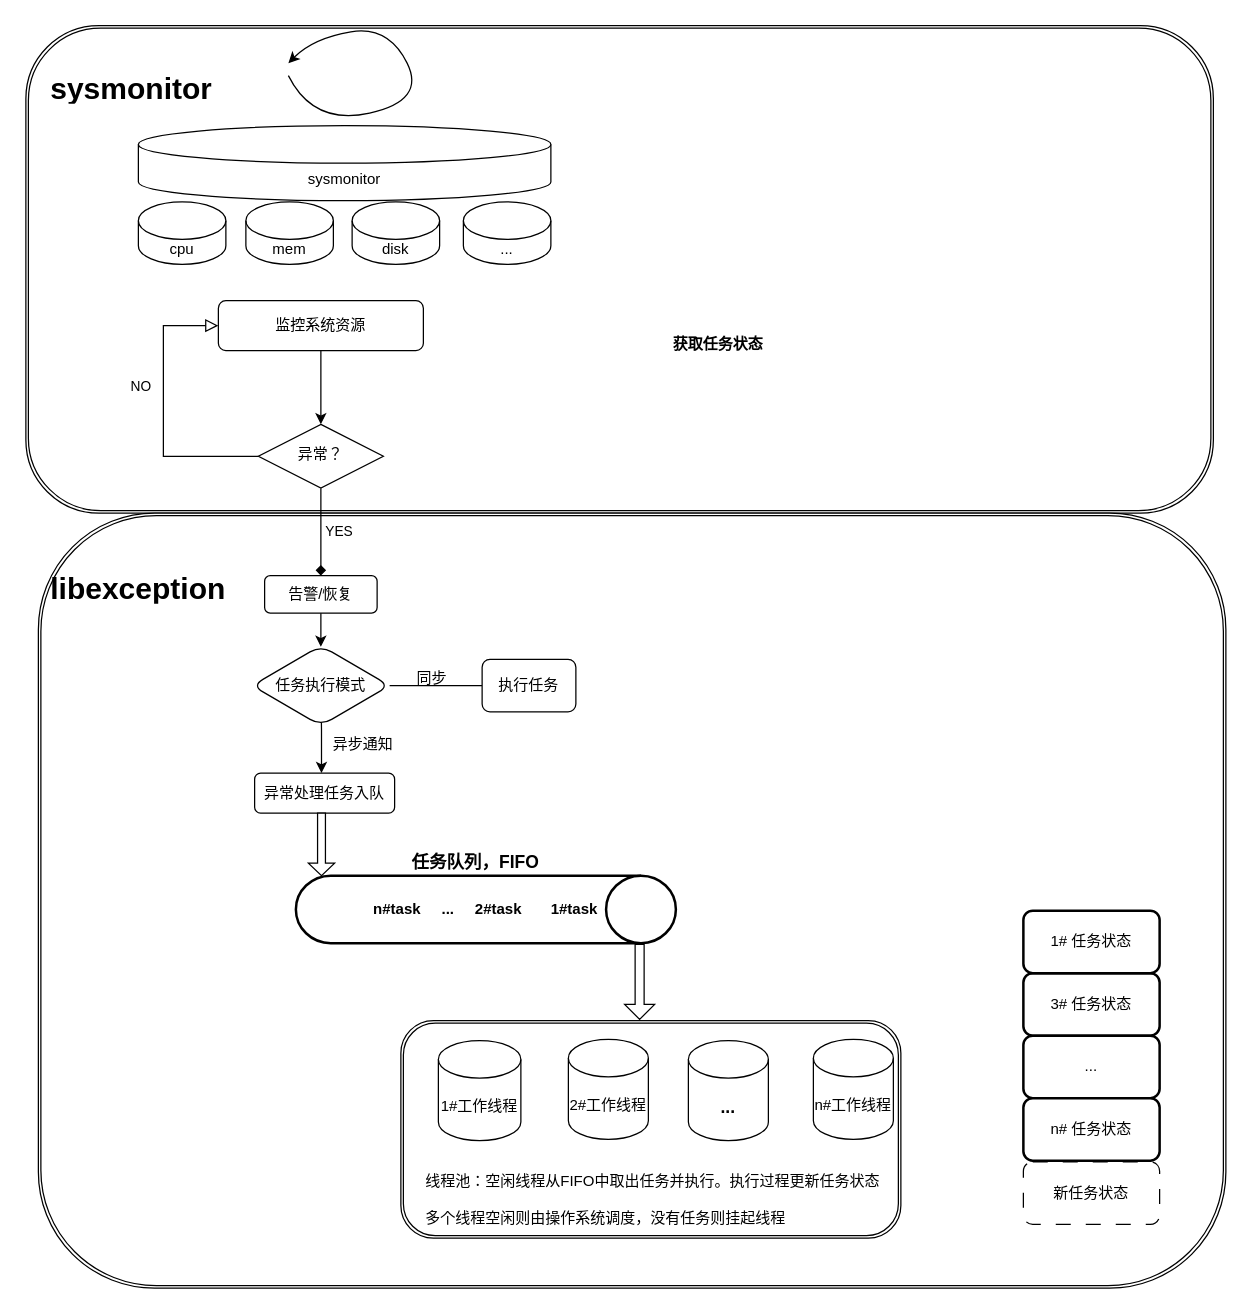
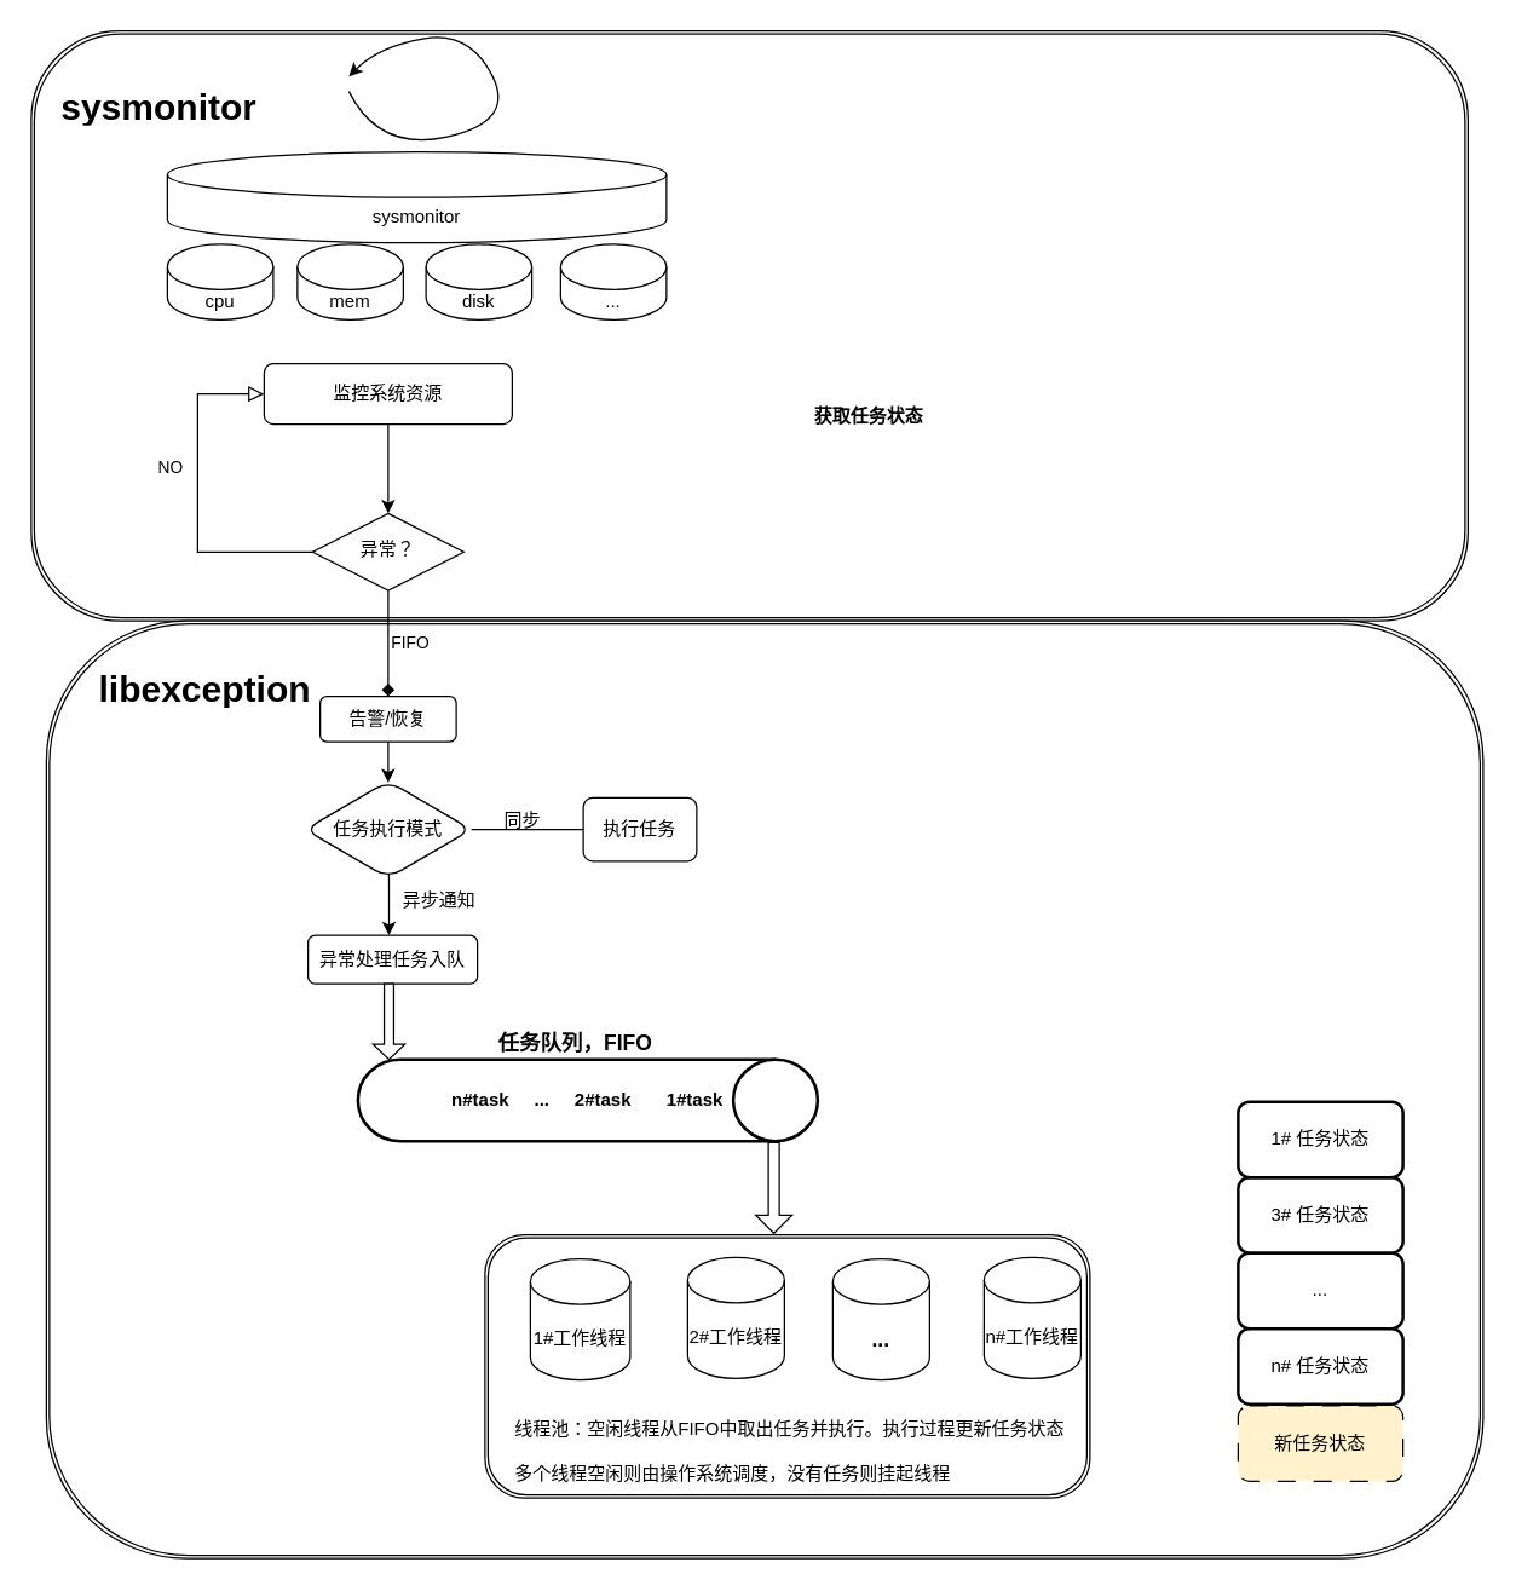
  <mxCell id="0" />
  <mxCell id="1" parent="0" />
  <mxCell id="2" value="" style="shape=ext;double=1;rounded=1;whiteSpace=wrap;html=1;" vertex="1" parent="1"><mxGeometry x="714" y="610" width="120" height="80" as="geometry" /></mxCell>
  <mxCell id="3" value="" style="shape=ext;double=1;rounded=1;whiteSpace=wrap;html=1;" vertex="1" parent="1"><mxGeometry x="800" y="680" width="160" height="310" as="geometry" /></mxCell>
  <mxCell id="4" value="" style="shape=ext;double=1;rounded=1;whiteSpace=wrap;html=1;" vertex="1" parent="1"><mxGeometry x="796" y="687" width="154" height="313" as="geometry" /></mxCell>
  <mxCell id="5" value="" style="shape=ext;double=1;rounded=1;whiteSpace=wrap;html=1;" vertex="1" parent="1"><mxGeometry x="797" y="710" width="143" height="280" as="geometry" /></mxCell>
  <mxCell id="6" value="" style="shape=ext;double=1;rounded=1;whiteSpace=wrap;html=1;" vertex="1" parent="1"><mxGeometry x="20" y="20" width="950" height="390" as="geometry" /></mxCell>
  <mxCell id="7" value="" style="shape=ext;double=1;rounded=1;whiteSpace=wrap;html=1;" vertex="1" parent="1"><mxGeometry x="30" y="410" width="950" height="620" as="geometry" /></mxCell>
  <mxCell id="8" value="" style="shape=ext;double=1;rounded=1;whiteSpace=wrap;html=1;" vertex="1" parent="1"><mxGeometry x="320" y="816" width="400" height="174" as="geometry" /></mxCell>
  <mxCell id="9" value="sysmonitor" style="shape=cylinder3;whiteSpace=wrap;html=1;boundedLbl=1;backgroundOutline=1;size=15;" vertex="1" parent="1"><mxGeometry x="110" y="100" width="330" height="60" as="geometry" /></mxCell>
  <mxCell id="10" value="cpu" style="shape=cylinder3;whiteSpace=wrap;html=1;boundedLbl=1;backgroundOutline=1;size=15;" vertex="1" parent="1"><mxGeometry x="110" y="161" width="70" height="50" as="geometry" /></mxCell>
  <mxCell id="11" value="mem" style="shape=cylinder3;whiteSpace=wrap;html=1;boundedLbl=1;backgroundOutline=1;size=15;" vertex="1" parent="1"><mxGeometry x="196" y="161" width="70" height="50" as="geometry" /></mxCell>
  <mxCell id="12" value="..." style="shape=cylinder3;whiteSpace=wrap;html=1;boundedLbl=1;backgroundOutline=1;size=15;" vertex="1" parent="1"><mxGeometry x="370" y="161" width="70" height="50" as="geometry" /></mxCell>
  <mxCell id="13" value="disk" style="shape=cylinder3;whiteSpace=wrap;html=1;boundedLbl=1;backgroundOutline=1;size=15;" vertex="1" parent="1"><mxGeometry x="281" y="161" width="70" height="50" as="geometry" /></mxCell>
  <mxCell id="14" value="" style="curved=1;endArrow=classic;html=1;rounded=0;" edge="1" parent="1"><mxGeometry width="50" height="50" relative="1" as="geometry"><mxPoint x="230" y="60" as="sourcePoint" /><mxPoint x="230" y="50" as="targetPoint" /><Array as="points"><mxPoint x="250" y="100" /><mxPoint x="340" y="80" /><mxPoint x="310" y="20" /><mxPoint x="250" y="30" /></Array></mxGeometry></mxCell>
  <mxCell id="15" value="" style="edgeStyle=orthogonalEdgeStyle;rounded=0;orthogonalLoop=1;jettySize=auto;html=1;" edge="1" parent="1" source="16" target="19"><mxGeometry relative="1" as="geometry" /></mxCell>
  <mxCell id="16" value="监控系统资源" style="rounded=1;whiteSpace=wrap;html=1;fontSize=12;glass=0;strokeWidth=1;shadow=0;" vertex="1" parent="1"><mxGeometry x="174" y="240" width="164" height="40" as="geometry" /></mxCell>
  <mxCell id="17" value="NO" style="edgeStyle=orthogonalEdgeStyle;rounded=0;html=1;jettySize=auto;orthogonalLoop=1;fontSize=11;endArrow=block;endFill=0;endSize=8;strokeWidth=1;shadow=0;labelBackgroundColor=none;entryX=0;entryY=0.5;entryDx=0;entryDy=0;" edge="1" parent="1" source="19" target="16"><mxGeometry x="0.172" y="18" relative="1" as="geometry"><mxPoint as="offset" /><mxPoint x="390" y="260" as="targetPoint" /><Array as="points"><mxPoint x="130" y="365" /><mxPoint x="130" y="260" /></Array></mxGeometry></mxCell>
  <mxCell id="18" value="" style="edgeStyle=orthogonalEdgeStyle;rounded=0;orthogonalLoop=1;jettySize=auto;html=1;entryX=0.5;entryY=0;entryDx=0;entryDy=0;endArrow=diamond;" edge="1" parent="1" source="19" target="21"><mxGeometry relative="1" as="geometry"><mxPoint x="255" y="501" as="targetPoint" /></mxGeometry></mxCell>
  <mxCell id="19" value="异常？" style="rhombus;whiteSpace=wrap;html=1;shadow=0;fontFamily=Helvetica;fontSize=12;align=center;strokeWidth=1;spacing=6;spacingTop=-4;" vertex="1" parent="1"><mxGeometry x="206" y="339" width="100" height="51" as="geometry" /></mxCell>
  <mxCell id="20" value="" style="edgeStyle=orthogonalEdgeStyle;rounded=0;orthogonalLoop=1;jettySize=auto;html=1;" edge="1" parent="1"><mxGeometry relative="1" as="geometry"><mxPoint x="256" y="462" as="sourcePoint" /><mxPoint x="256" y="517" as="targetPoint" /></mxGeometry></mxCell>
  <mxCell id="21" value="告警/恢复" style="rounded=1;whiteSpace=wrap;html=1;fontSize=12;glass=0;strokeWidth=1;shadow=0;" vertex="1" parent="1"><mxGeometry x="211" y="460" width="90" height="30" as="geometry" /></mxCell>
  <mxCell id="22" value="异常处理任务入队" style="whiteSpace=wrap;html=1;rounded=1;glass=0;strokeWidth=1;shadow=0;" vertex="1" parent="1"><mxGeometry x="203" y="618" width="112" height="32" as="geometry" /></mxCell>
  <mxCell id="23" value="&lt;b&gt;n#task&amp;nbsp; &amp;nbsp; &amp;nbsp;...&amp;nbsp; &amp;nbsp; &amp;nbsp;2#task&amp;nbsp; &amp;nbsp; &amp;nbsp; &amp;nbsp;1#task&lt;/b&gt;" style="strokeWidth=2;html=1;shape=mxgraph.flowchart.direct_data;whiteSpace=wrap;" vertex="1" parent="1"><mxGeometry x="236" y="700" width="304" height="54" as="geometry" /></mxCell>
  <mxCell id="24" value="1#工作线程" style="shape=cylinder3;whiteSpace=wrap;html=1;boundedLbl=1;backgroundOutline=1;size=15;" vertex="1" parent="1"><mxGeometry x="350" y="832" width="66" height="80" as="geometry" /></mxCell>
  <mxCell id="25" value="2#工作线程" style="shape=cylinder3;whiteSpace=wrap;html=1;boundedLbl=1;backgroundOutline=1;size=15;" vertex="1" parent="1"><mxGeometry x="454" y="831" width="64" height="80" as="geometry" /></mxCell>
  <mxCell id="26" value="&lt;font style=&quot;font-size: 14px;&quot;&gt;&lt;b&gt;...&lt;/b&gt;&lt;/font&gt;" style="shape=cylinder3;whiteSpace=wrap;html=1;boundedLbl=1;backgroundOutline=1;size=15;" vertex="1" parent="1"><mxGeometry x="550" y="832" width="64" height="80" as="geometry" /></mxCell>
  <mxCell id="27" value="n#工作线程" style="shape=cylinder3;whiteSpace=wrap;html=1;boundedLbl=1;backgroundOutline=1;size=15;" vertex="1" parent="1"><mxGeometry x="650" y="831" width="64" height="80" as="geometry" /></mxCell>
  <mxCell id="28" value="" style="shape=singleArrow;direction=south;whiteSpace=wrap;html=1;" vertex="1" parent="1"><mxGeometry x="499" y="755" width="24" height="60" as="geometry" /></mxCell>
  <mxCell id="29" value="&lt;h1 style=&quot;margin-top: 0px;&quot;&gt;&lt;span style=&quot;font-size: 14px;&quot;&gt;任务队列，FIFO&lt;/span&gt;&lt;/h1&gt;" style="text;html=1;whiteSpace=wrap;overflow=hidden;rounded=0;" vertex="1" parent="1"><mxGeometry x="327" y="665" width="142" height="30" as="geometry" /></mxCell>
  <mxCell id="30" value="&lt;h1 style=&quot;margin-top: 0px;&quot;&gt;&lt;span style=&quot;font-weight: normal;&quot;&gt;&lt;font style=&quot;font-size: 12px;&quot;&gt;线程池：空闲线程从FIFO中取出任务并执行。执行过程更新任务状态&lt;br&gt;多个线程空闲则由操作系统调度，没有任务则挂起线程&lt;/font&gt;&lt;/span&gt;&lt;/h1&gt;" style="text;html=1;whiteSpace=wrap;overflow=hidden;rounded=0;" vertex="1" parent="1"><mxGeometry x="338" y="920" width="443" height="73" as="geometry" /></mxCell>
- <mxCell id="31" value="&lt;h1 style=&quot;margin-top: 0px;&quot;&gt;&lt;font style=&quot;font-size: 24px;&quot;&gt;libexception&lt;/font&gt;&lt;/h1&gt;" style="text;html=1;whiteSpace=wrap;overflow=hidden;rounded=0;" vertex="1" parent="1"><mxGeometry x="38" y="450" width="142" height="30" as="geometry" /></mxCell>
+ <mxCell id="31" value="&lt;h1 style=&quot;margin-top: 0px;&quot;&gt;&lt;font style=&quot;font-size: 24px;&quot;&gt;libexception&lt;/font&gt;&lt;/h1&gt;" style="text;html=1;whiteSpace=wrap;overflow=hidden;rounded=0;" vertex="1" parent="1"><mxGeometry x="63" y="435" width="142" height="30" as="geometry" /></mxCell>
  <mxCell id="32" value="&lt;h1 style=&quot;margin-top: 0px;&quot;&gt;&lt;font style=&quot;font-size: 24px;&quot;&gt;sysmonitor&lt;/font&gt;&lt;/h1&gt;" style="text;html=1;whiteSpace=wrap;overflow=hidden;rounded=0;" vertex="1" parent="1"><mxGeometry x="38" y="50" width="142" height="30" as="geometry" /></mxCell>
  <mxCell id="33" value="" style="edgeStyle=orthogonalEdgeStyle;rounded=0;orthogonalLoop=1;jettySize=auto;html=1;endArrow=none;" edge="1" parent="1" source="35" target="36"><mxGeometry relative="1" as="geometry" /></mxCell>
  <mxCell id="34" value="" style="edgeStyle=orthogonalEdgeStyle;rounded=0;orthogonalLoop=1;jettySize=auto;html=1;" edge="1" parent="1"><mxGeometry relative="1" as="geometry"><mxPoint x="256" y="548" as="sourcePoint" /><mxPoint x="256.5" y="618" as="targetPoint" /></mxGeometry></mxCell>
  <mxCell id="35" value="任务执行模式" style="rhombus;whiteSpace=wrap;html=1;rounded=1;glass=0;strokeWidth=1;shadow=0;" vertex="1" parent="1"><mxGeometry x="201" y="516" width="110" height="64" as="geometry" /></mxCell>
  <mxCell id="36" value="执行任务" style="whiteSpace=wrap;html=1;rounded=1;glass=0;strokeWidth=1;shadow=0;" vertex="1" parent="1"><mxGeometry x="385" y="527" width="75" height="42" as="geometry" /></mxCell>
  <mxCell id="37" value="" style="shape=singleArrow;direction=south;whiteSpace=wrap;html=1;" vertex="1" parent="1"><mxGeometry x="246" y="650" width="21" height="50" as="geometry" /></mxCell>
  <mxCell id="38" value="同步" style="text;html=1;align=center;verticalAlign=middle;whiteSpace=wrap;rounded=0;" vertex="1" parent="1"><mxGeometry x="315" y="527" width="60" height="30" as="geometry" /></mxCell>
  <mxCell id="39" value="异步通知" style="text;html=1;align=center;verticalAlign=middle;whiteSpace=wrap;rounded=0;" vertex="1" parent="1"><mxGeometry x="260" y="580" width="60" height="30" as="geometry" /></mxCell>
- <mxCell id="40" value="&lt;font style=&quot;font-size: 11px;&quot;&gt;YES&lt;/font&gt;" style="text;html=1;align=center;verticalAlign=middle;whiteSpace=wrap;rounded=0;" vertex="1" parent="1"><mxGeometry x="241" y="410" width="60" height="30" as="geometry" /></mxCell>
+ <mxCell id="40" value="&lt;font style=&quot;font-size: 11px;&quot;&gt;FIFO&lt;/font&gt;" style="text;html=1;align=center;verticalAlign=middle;whiteSpace=wrap;rounded=0;" vertex="1" parent="1"><mxGeometry x="241" y="410" width="60" height="30" as="geometry" /></mxCell>
  <mxCell id="41" value="3# 任务状态" style="rounded=1;whiteSpace=wrap;html=1;strokeWidth=2;" vertex="1" parent="1"><mxGeometry x="818" y="778" width="109" height="50" as="geometry" /></mxCell>
  <mxCell id="42" value="1# 任务状态" style="rounded=1;whiteSpace=wrap;html=1;strokeWidth=2;" vertex="1" parent="1"><mxGeometry x="818" y="728" width="109" height="50" as="geometry" /></mxCell>
  <mxCell id="43" value="..." style="rounded=1;whiteSpace=wrap;html=1;strokeWidth=2;" vertex="1" parent="1"><mxGeometry x="818" y="828" width="109" height="50" as="geometry" /></mxCell>
  <mxCell id="44" value="n# 任务状态" style="rounded=1;whiteSpace=wrap;html=1;strokeWidth=2;" vertex="1" parent="1"><mxGeometry x="818" y="878" width="109" height="50" as="geometry" /></mxCell>
  <mxCell id="45" value="&lt;b&gt;获取任务状态&lt;/b&gt;" style="text;html=1;align=center;verticalAlign=middle;whiteSpace=wrap;rounded=0;" vertex="1" parent="1"><mxGeometry x="534" y="260" width="80" height="30" as="geometry" /></mxCell>
- <mxCell id="46" value="新任务状态" style="rounded=1;whiteSpace=wrap;html=1;dashed=1;dashPattern=12 12;strokeWidth=1;" vertex="1" parent="1"><mxGeometry x="818" y="929" width="109" height="50" as="geometry" /></mxCell>
+ <mxCell id="46" value="新任务状态" style="rounded=1;whiteSpace=wrap;html=1;dashed=1;dashPattern=12 12;strokeWidth=1;fillColor=#fff2cc;" vertex="1" parent="1"><mxGeometry x="818" y="929" width="109" height="50" as="geometry" /></mxCell>
